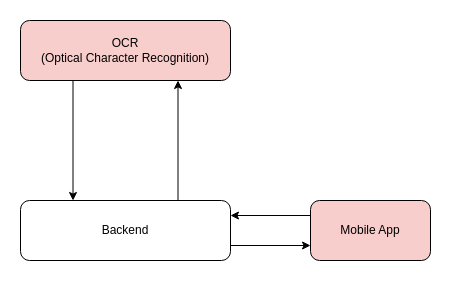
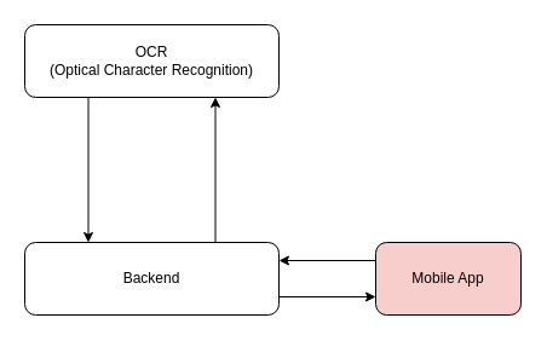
  <mxCell id="0" />
  <mxCell id="1" parent="0" />
  <mxCell id="2" style="edgeStyle=orthogonalEdgeStyle;rounded=0;orthogonalLoop=1;jettySize=auto;html=1;exitX=0;exitY=0.25;exitDx=0;exitDy=0;entryX=1;entryY=0.25;entryDx=0;entryDy=0;" edge="1" parent="1" source="3" target="6"><mxGeometry relative="1" as="geometry" /></mxCell>
  <mxCell id="3" value="Mobile App" style="rounded=1;whiteSpace=wrap;html=1;fillColor=#f8cecc;" vertex="1" parent="1"><mxGeometry x="310" y="200" width="120" height="60" as="geometry" /></mxCell>
  <mxCell id="4" style="edgeStyle=orthogonalEdgeStyle;rounded=0;orthogonalLoop=1;jettySize=auto;html=1;exitX=1;exitY=0.75;exitDx=0;exitDy=0;entryX=0;entryY=0.75;entryDx=0;entryDy=0;" edge="1" parent="1" source="6" target="3"><mxGeometry relative="1" as="geometry" /></mxCell>
  <mxCell id="5" style="edgeStyle=orthogonalEdgeStyle;rounded=0;orthogonalLoop=1;jettySize=auto;html=1;exitX=0.75;exitY=0;exitDx=0;exitDy=0;entryX=0.75;entryY=1;entryDx=0;entryDy=0;" edge="1" parent="1" source="6" target="8"><mxGeometry relative="1" as="geometry" /></mxCell>
  <mxCell id="6" value="Backend" style="rounded=1;whiteSpace=wrap;html=1;" vertex="1" parent="1"><mxGeometry x="20" y="200" width="210" height="60" as="geometry" /></mxCell>
  <mxCell id="7" style="edgeStyle=orthogonalEdgeStyle;rounded=0;orthogonalLoop=1;jettySize=auto;html=1;exitX=0.25;exitY=1;exitDx=0;exitDy=0;entryX=0.25;entryY=0;entryDx=0;entryDy=0;" edge="1" parent="1" source="8" target="6"><mxGeometry relative="1" as="geometry" /></mxCell>
- <mxCell id="8" value="OCR&lt;div&gt;(Optical Character Recognition)&lt;/div&gt;" style="rounded=1;whiteSpace=wrap;html=1;fillColor=#f8cecc;" vertex="1" parent="1"><mxGeometry x="20" y="20" width="210" height="60" as="geometry" /></mxCell>
+ <mxCell id="8" value="OCR&lt;div&gt;(Optical Character Recognition)&lt;/div&gt;" style="rounded=1;whiteSpace=wrap;html=1;" vertex="1" parent="1"><mxGeometry x="20" y="20" width="210" height="60" as="geometry" /></mxCell>
